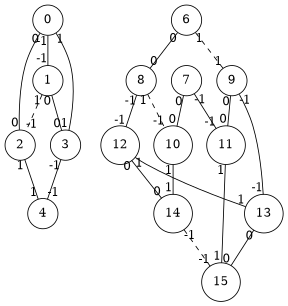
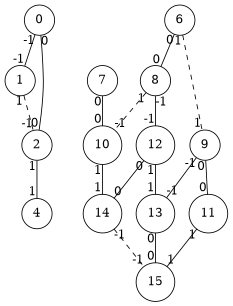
  graph {
    fontname="DejaVu Serif"
    node [fontname="DejaVu Serif" shape=circle]
    edge [fontname="DejaVu Serif" headlabel=-1 taillabel=1]
    0
    1
    2
-   3
    4
    6
    8
    9
    7
    10
    11
    12
    13
    14
    15
    0 -- 1 [taillabel=-1]
    0 -- 2 [headlabel=0 taillabel=0]
-   0 -- 3 [headlabel=1]
    1 -- 2 [style=dashed]
-   1 -- 3 [headlabel=0 taillabel=0]
    2 -- 4 [headlabel=1]
-   3 -- 4 [taillabel=-1]
    6 -- 8 [headlabel=0 taillabel=0]
    6 -- 9 [headlabel=1 style=dashed]
    8 -- 10 [style=dashed]
    8 -- 12 [taillabel=-1]
    9 -- 11 [headlabel=0 taillabel=0]
    9 -- 13 [taillabel=-1]
    7 -- 10 [headlabel=0 taillabel=0]
-   7 -- 11 [taillabel=-1]
    10 -- 14 [headlabel=1]
    11 -- 15 [headlabel=1]
    12 -- 13 [headlabel=1]
    12 -- 14 [headlabel=0 taillabel=0]
    13 -- 15 [headlabel=0 taillabel=0]
    14 -- 15 [style=dashed taillabel=-1]
  }
